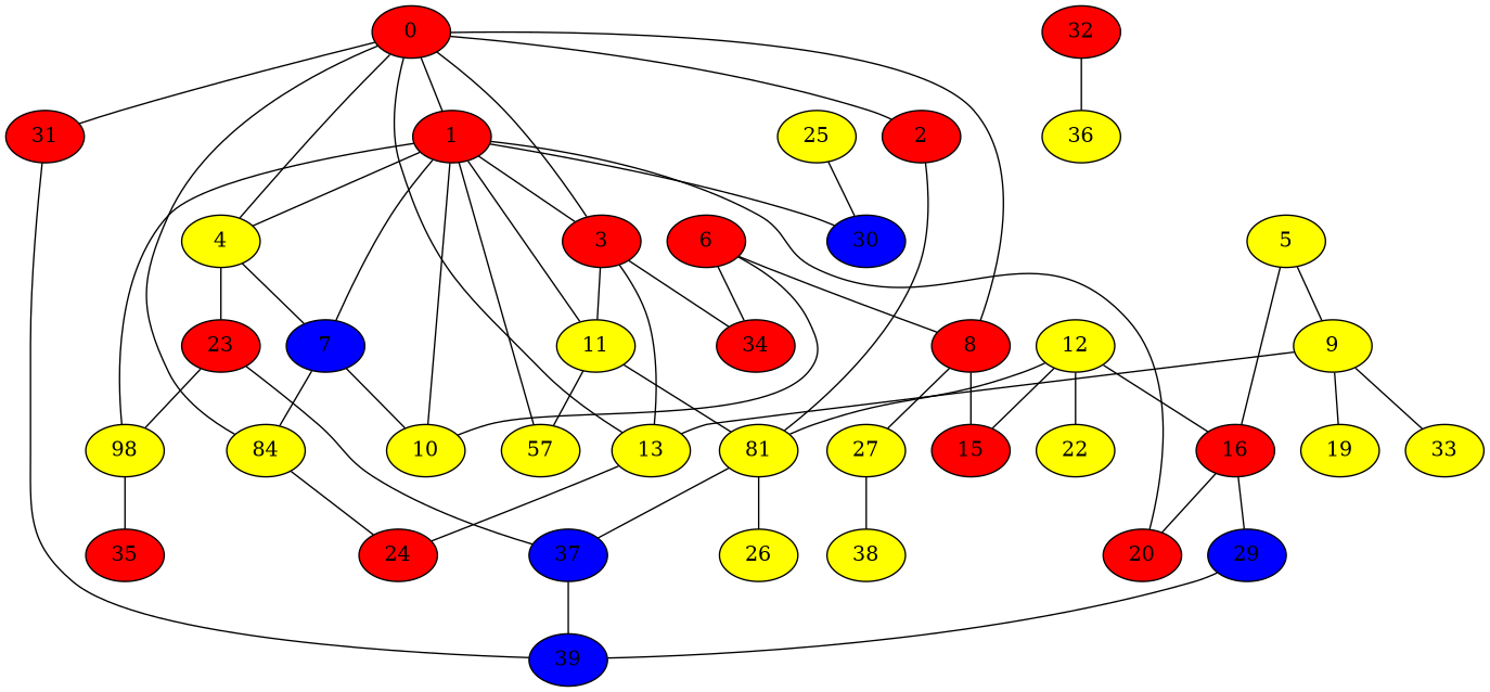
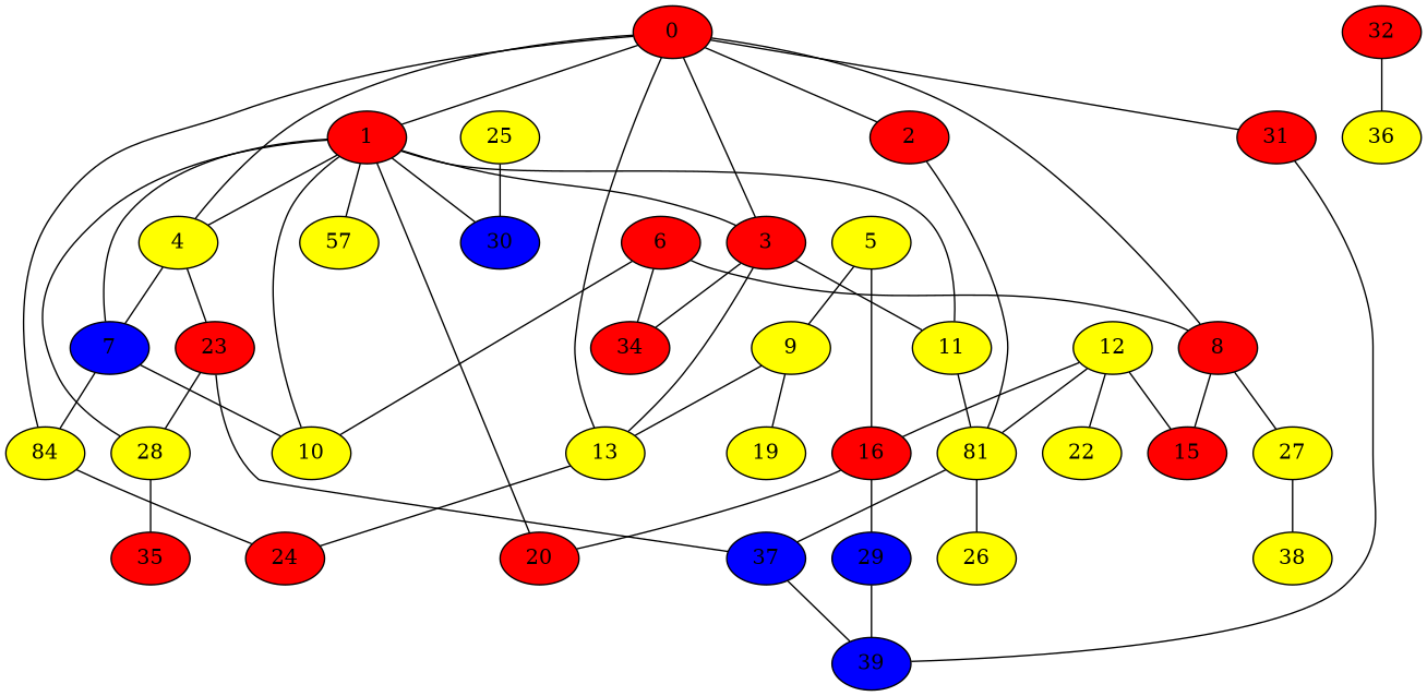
  graph {
    node [fillcolor=yellow style=filled]
    0 [fillcolor=red]
    1 [fillcolor=red]
    2 [fillcolor=red]
    3 [fillcolor=red]
    4
    8 [fillcolor=red]
    13
    n8 [label=84]
    31 [fillcolor=red]
    7 [fillcolor=blue]
    10
    11
    n13 [label=57]
    20 [fillcolor=red]
-   28 [label=98]
+   28
    30 [fillcolor=blue]
    n17 [label=81]
    34 [fillcolor=red]
    23 [fillcolor=red]
    15 [fillcolor=red]
    27
    24 [fillcolor=red]
    39 [fillcolor=blue]
    35 [fillcolor=red]
    26
    37 [fillcolor=blue]
    5
    9
    16 [fillcolor=red]
    19
-   33
    29 [fillcolor=blue]
    6 [fillcolor=red]
    38
    12
    22
    25
    32 [fillcolor=red]
    36
    0 -- 1
    0 -- 2
    0 -- 3
    0 -- 4
    0 -- 8
    0 -- 13
    0 -- n8
    0 -- 31
    1 -- 3
    1 -- 4
    1 -- 7
    1 -- 10
    1 -- 11
    1 -- n13
    1 -- 20
    1 -- 28
    1 -- 30
    2 -- n17
    3 -- 13
    3 -- 11
    3 -- 34
    4 -- 7
    4 -- 23
    8 -- 15
    8 -- 27
    13 -- 24
    n8 -- 24
    31 -- 39
    7 -- n8
    7 -- 10
-   11 -- n13
    11 -- n17
    28 -- 35
    n17 -- 26
    n17 -- 37
    23 -- 28
    23 -- 37
    27 -- 38
    37 -- 39
    5 -- 9
    5 -- 16
    9 -- 13
    9 -- 19
-   9 -- 33
    16 -- 20
    16 -- 29
    29 -- 39
    6 -- 8
    6 -- 10
    6 -- 34
    12 -- n17
    12 -- 15
    12 -- 16
    12 -- 22
    25 -- 30
    32 -- 36
  }
